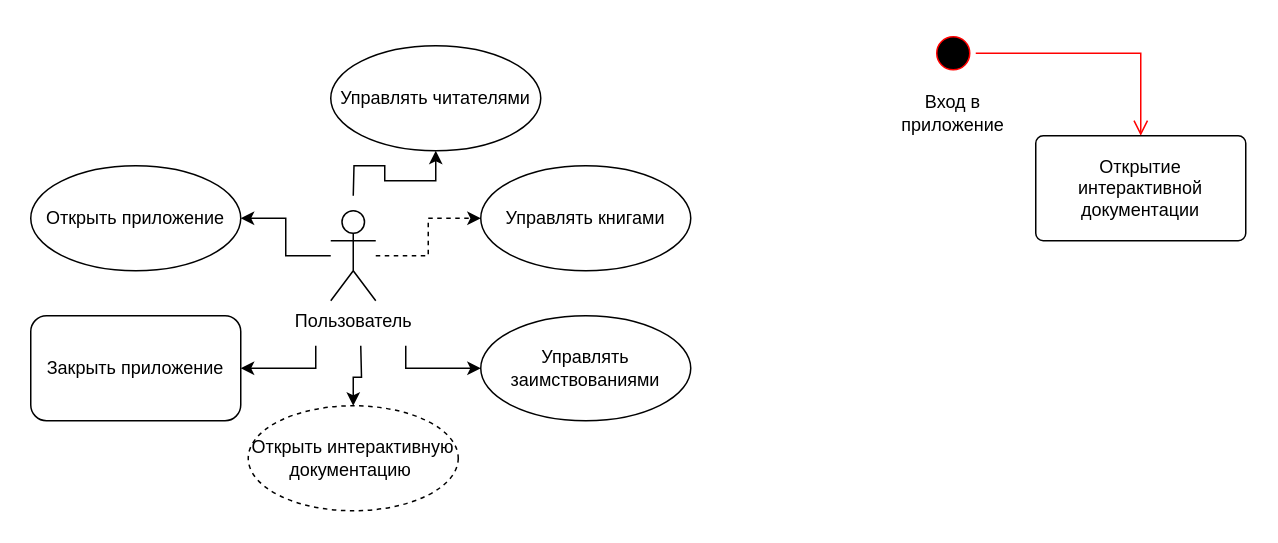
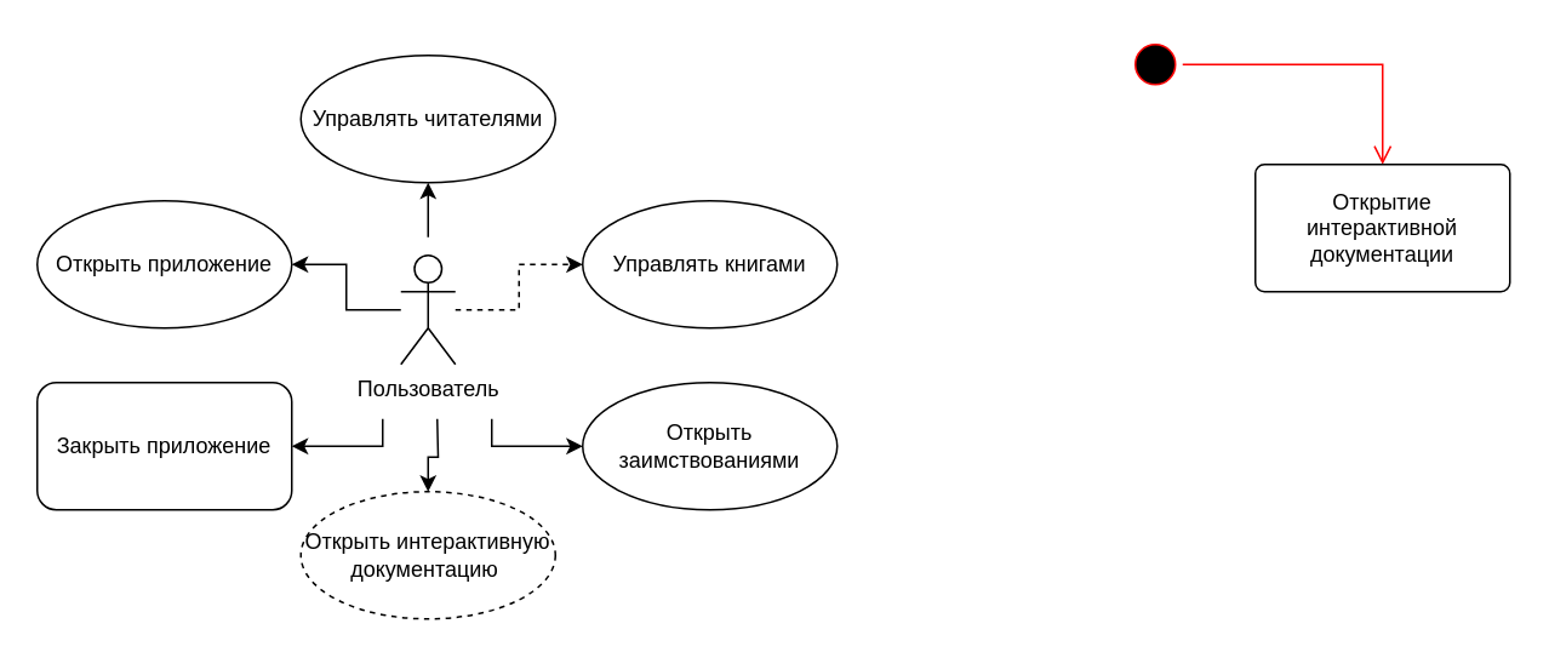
  <mxCell id="0" />
  <mxCell id="1" parent="0" />
  <mxCell id="2" style="edgeStyle=orthogonalEdgeStyle;rounded=0;orthogonalLoop=1;jettySize=auto;html=1;entryX=0;entryY=0.5;entryDx=0;entryDy=0;dashed=1;" edge="1" parent="1" source="8" target="10"><mxGeometry relative="1" as="geometry" /></mxCell>
  <mxCell id="3" style="edgeStyle=orthogonalEdgeStyle;rounded=0;orthogonalLoop=1;jettySize=auto;html=1;entryX=0.5;entryY=1;entryDx=0;entryDy=0;" edge="1" parent="1" target="9"><mxGeometry relative="1" as="geometry"><mxPoint x="235" y="130" as="sourcePoint" /></mxGeometry></mxCell>
  <mxCell id="4" style="edgeStyle=orthogonalEdgeStyle;rounded=0;orthogonalLoop=1;jettySize=auto;html=1;entryX=1;entryY=0.5;entryDx=0;entryDy=0;" edge="1" parent="1" source="8" target="13"><mxGeometry relative="1" as="geometry" /></mxCell>
  <mxCell id="5" style="edgeStyle=orthogonalEdgeStyle;rounded=0;orthogonalLoop=1;jettySize=auto;html=1;entryX=1;entryY=0.5;entryDx=0;entryDy=0;" edge="1" parent="1" target="12"><mxGeometry relative="1" as="geometry"><mxPoint x="210" y="230" as="sourcePoint" /><Array as="points"><mxPoint x="210" y="245" /></Array></mxGeometry></mxCell>
  <mxCell id="6" style="edgeStyle=orthogonalEdgeStyle;rounded=0;orthogonalLoop=1;jettySize=auto;html=1;entryX=0;entryY=0.5;entryDx=0;entryDy=0;" edge="1" parent="1" target="11"><mxGeometry relative="1" as="geometry"><mxPoint x="270" y="230" as="sourcePoint" /><Array as="points"><mxPoint x="270" y="245" /></Array></mxGeometry></mxCell>
  <mxCell id="7" style="edgeStyle=orthogonalEdgeStyle;rounded=0;orthogonalLoop=1;jettySize=auto;html=1;" edge="1" parent="1" target="14"><mxGeometry relative="1" as="geometry"><mxPoint x="240" y="230" as="sourcePoint" /></mxGeometry></mxCell>
  <mxCell id="8" value="Пользователь" style="shape=umlActor;html=1;verticalLabelPosition=bottom;verticalAlign=top;align=center;" vertex="1" parent="1"><mxGeometry x="220" y="140" width="30" height="60" as="geometry" /></mxCell>
- <mxCell id="9" value="Управлять читателями" style="ellipse;whiteSpace=wrap;html=1;" vertex="1" parent="1"><mxGeometry x="220" y="30" width="140" height="70" as="geometry" /></mxCell>
+ <mxCell id="9" value="Управлять читателями" style="ellipse;whiteSpace=wrap;html=1;" vertex="1" parent="1"><mxGeometry x="165" y="30" width="140" height="70" as="geometry" /></mxCell>
  <mxCell id="10" value="Управлять книгами" style="ellipse;whiteSpace=wrap;html=1;" vertex="1" parent="1"><mxGeometry x="320" y="110" width="140" height="70" as="geometry" /></mxCell>
- <mxCell id="11" value="Управлять заимствованиями" style="ellipse;whiteSpace=wrap;html=1;" vertex="1" parent="1"><mxGeometry x="320" y="210" width="140" height="70" as="geometry" /></mxCell>
+ <mxCell id="11" value="Открыть заимствованиями" style="ellipse;whiteSpace=wrap;html=1;" vertex="1" parent="1"><mxGeometry x="320" y="210" width="140" height="70" as="geometry" /></mxCell>
  <mxCell id="12" value="Закрыть приложение" style="whiteSpace=wrap;html=1;rounded=1;" vertex="1" parent="1"><mxGeometry x="20" y="210" width="140" height="70" as="geometry" /></mxCell>
  <mxCell id="13" value="Открыть приложение" style="ellipse;whiteSpace=wrap;html=1;" vertex="1" parent="1"><mxGeometry x="20" y="110" width="140" height="70" as="geometry" /></mxCell>
  <mxCell id="14" value="Открыть интерактивную документацию&amp;nbsp;" style="ellipse;whiteSpace=wrap;html=1;dashed=1;" vertex="1" parent="1"><mxGeometry x="165" y="270" width="140" height="70" as="geometry" /></mxCell>
  <mxCell id="15" value="" style="ellipse;html=1;shape=startState;fillColor=#000000;strokeColor=#ff0000;" vertex="1" parent="1"><mxGeometry x="620" y="20" width="30" height="30" as="geometry" /></mxCell>
  <mxCell id="16" value="" style="edgeStyle=orthogonalEdgeStyle;html=1;verticalAlign=bottom;endArrow=open;endSize=8;strokeColor=#ff0000;rounded=0;entryX=0.5;entryY=0;entryDx=0;entryDy=0;" edge="1" source="15" parent="1" target="18"><mxGeometry relative="1" as="geometry"><mxPoint x="690" y="80" as="targetPoint" /><Array as="points"><mxPoint x="760" y="35" /></Array></mxGeometry></mxCell>
- <mxCell id="17" value="Вход в приложение" style="text;html=1;align=center;verticalAlign=middle;whiteSpace=wrap;rounded=0;" vertex="1" parent="1"><mxGeometry x="605" y="60" width="60" height="30" as="geometry" /></mxCell>
  <mxCell id="18" value="Открытие интерактивной документации" style="html=1;align=center;verticalAlign=middle;rounded=1;absoluteArcSize=1;arcSize=10;dashed=0;whiteSpace=wrap;" vertex="1" parent="1"><mxGeometry x="690" y="90" width="140" height="70" as="geometry" /></mxCell>
